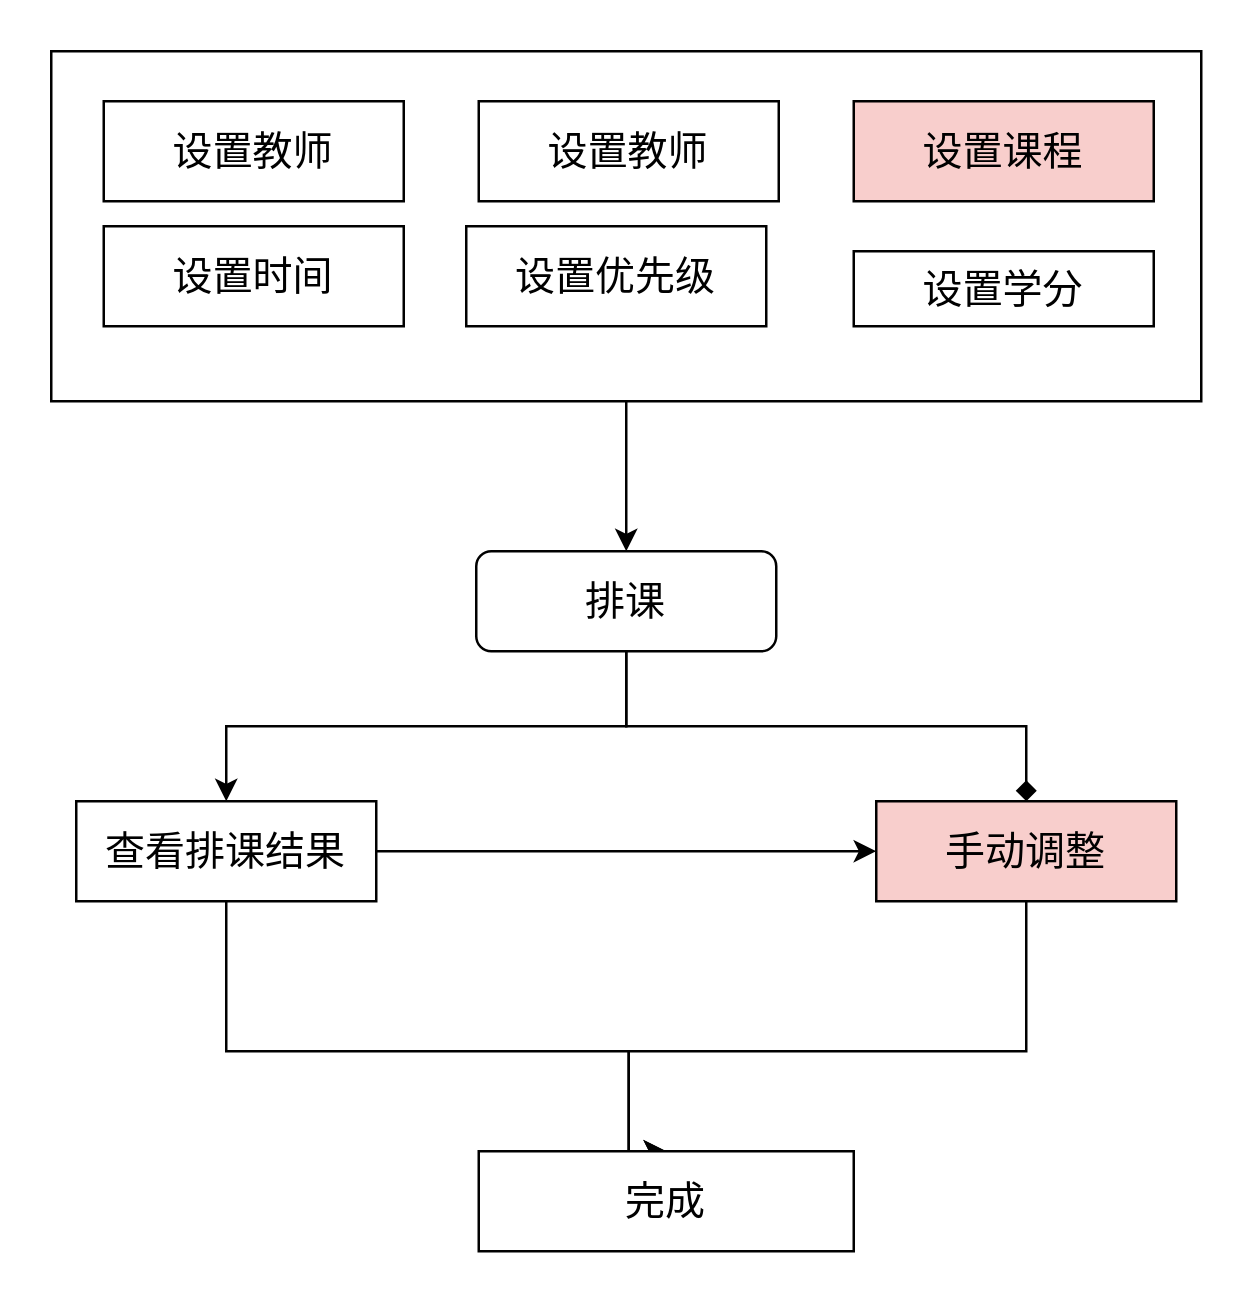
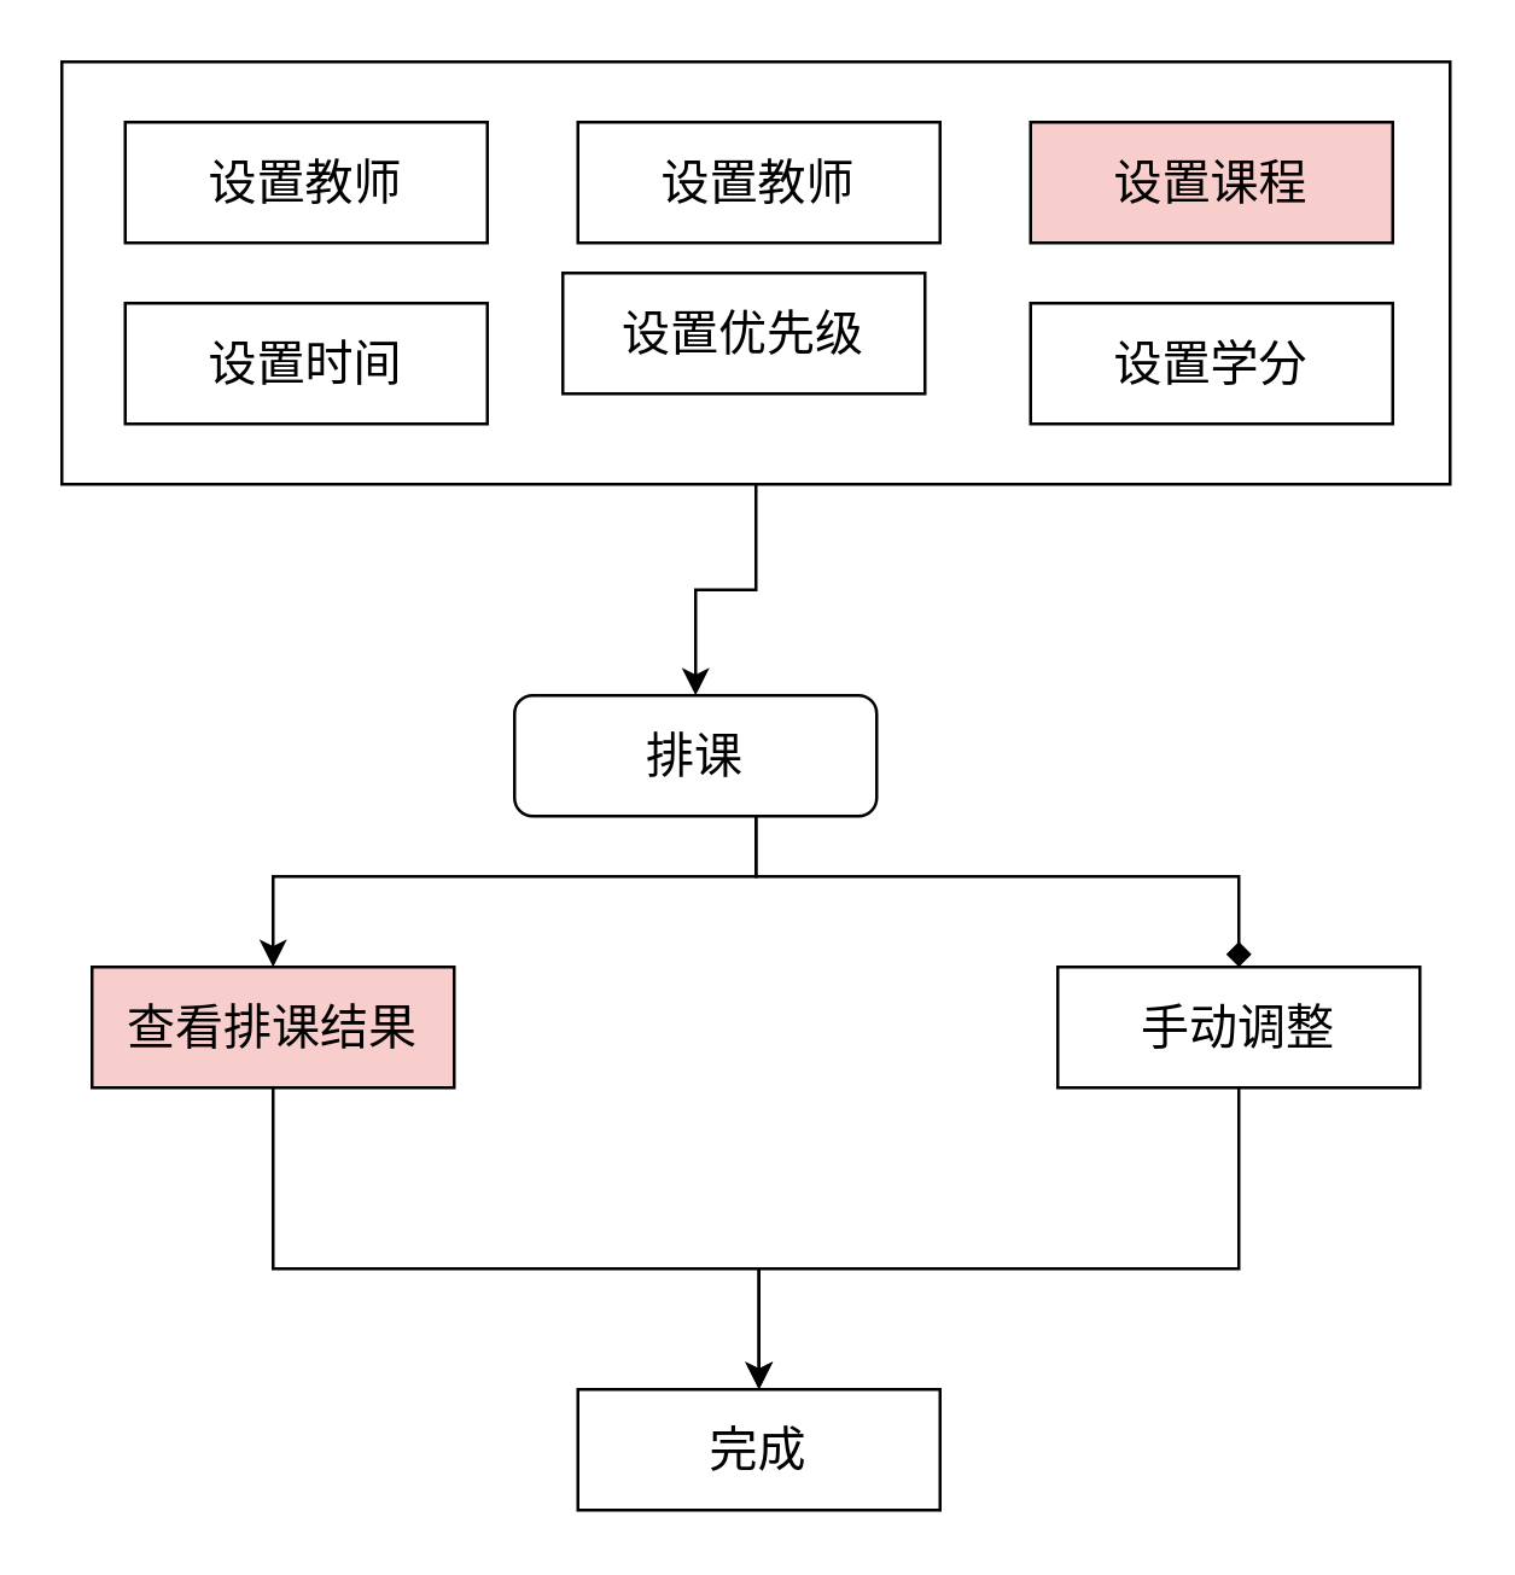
  <mxCell id="0" />
  <mxCell id="1" parent="0" />
  <mxCell id="2" style="edgeStyle=orthogonalEdgeStyle;rounded=0;orthogonalLoop=1;jettySize=auto;html=1;fontSize=16;" edge="1" parent="1" source="3" target="12"><mxGeometry relative="1" as="geometry" /></mxCell>
  <mxCell id="3" value="" style="rounded=0;whiteSpace=wrap;html=1;fontSize=16;" vertex="1" parent="1"><mxGeometry x="20" y="20" width="460" height="140" as="geometry" /></mxCell>
  <mxCell id="4" value="设置教师" style="rounded=0;whiteSpace=wrap;html=1;fontSize=16;" vertex="1" parent="1"><mxGeometry x="41" y="40" width="120" height="40" as="geometry" /></mxCell>
- <mxCell id="5" value="设置时间" style="rounded=0;whiteSpace=wrap;html=1;fontSize=16;" vertex="1" parent="1"><mxGeometry x="41" y="90" width="120" height="40" as="geometry" /></mxCell>
+ <mxCell id="5" value="设置时间" style="rounded=0;whiteSpace=wrap;html=1;fontSize=16;" vertex="1" parent="1"><mxGeometry x="41" y="100" width="120" height="40" as="geometry" /></mxCell>
  <mxCell id="6" value="设置课程" style="rounded=0;whiteSpace=wrap;html=1;fontSize=16;fillColor=#f8cecc;" vertex="1" parent="1"><mxGeometry x="341" y="40" width="120" height="40" as="geometry" /></mxCell>
  <mxCell id="7" value="设置优先级" style="rounded=0;whiteSpace=wrap;html=1;fontSize=16;" vertex="1" parent="1"><mxGeometry x="186" y="90" width="120" height="40" as="geometry" /></mxCell>
  <mxCell id="8" value="设置教师" style="rounded=0;whiteSpace=wrap;html=1;fontSize=16;" vertex="1" parent="1"><mxGeometry x="191" y="40" width="120" height="40" as="geometry" /></mxCell>
- <mxCell id="9" value="设置学分" style="rounded=0;whiteSpace=wrap;html=1;fontSize=16;" vertex="1" parent="1"><mxGeometry x="341" y="100" width="120" height="30" as="geometry" /></mxCell>
+ <mxCell id="9" value="设置学分" style="rounded=0;whiteSpace=wrap;html=1;fontSize=16;" vertex="1" parent="1"><mxGeometry x="341" y="100" width="120" height="40" as="geometry" /></mxCell>
  <mxCell id="10" style="edgeStyle=orthogonalEdgeStyle;rounded=0;orthogonalLoop=1;jettySize=auto;html=1;fontSize=16;" edge="1" parent="1" source="12" target="15"><mxGeometry relative="1" as="geometry"><Array as="points"><mxPoint x="250" y="290" /><mxPoint x="90" y="290" /></Array></mxGeometry></mxCell>
  <mxCell id="11" style="edgeStyle=orthogonalEdgeStyle;rounded=0;orthogonalLoop=1;jettySize=auto;html=1;entryX=0.5;entryY=0;entryDx=0;entryDy=0;fontSize=16;endArrow=diamond;" edge="1" parent="1" source="12" target="17"><mxGeometry relative="1" as="geometry"><Array as="points"><mxPoint x="250" y="290" /><mxPoint x="410" y="290" /></Array></mxGeometry></mxCell>
- <mxCell id="12" value="排课" style="rounded=1;whiteSpace=wrap;html=1;fontSize=16;" vertex="1" parent="1"><mxGeometry x="190" y="220" width="120" height="40" as="geometry" /></mxCell>
- <mxCell id="13" style="edgeStyle=orthogonalEdgeStyle;rounded=0;orthogonalLoop=1;jettySize=auto;html=1;fontSize=16;" edge="1" parent="1" source="15" target="17"><mxGeometry relative="1" as="geometry" /></mxCell>
+ <mxCell id="12" value="排课" style="rounded=1;whiteSpace=wrap;html=1;fontSize=16;" vertex="1" parent="1"><mxGeometry x="170" y="230" width="120" height="40" as="geometry" /></mxCell>
  <mxCell id="14" style="edgeStyle=orthogonalEdgeStyle;rounded=0;orthogonalLoop=1;jettySize=auto;html=1;entryX=0.5;entryY=0;entryDx=0;entryDy=0;fontSize=16;" edge="1" parent="1" source="15" target="18"><mxGeometry relative="1" as="geometry"><Array as="points"><mxPoint x="90" y="420" /><mxPoint x="251" y="420" /></Array></mxGeometry></mxCell>
- <mxCell id="15" value="查看排课结果" style="rounded=0;whiteSpace=wrap;html=1;fontSize=16;" vertex="1" parent="1"><mxGeometry x="30" y="320" width="120" height="40" as="geometry" /></mxCell>
+ <mxCell id="15" value="查看排课结果" style="rounded=0;whiteSpace=wrap;html=1;fontSize=16;fillColor=#f8cecc;" vertex="1" parent="1"><mxGeometry x="30" y="320" width="120" height="40" as="geometry" /></mxCell>
  <mxCell id="16" style="edgeStyle=orthogonalEdgeStyle;rounded=0;orthogonalLoop=1;jettySize=auto;html=1;entryX=0.5;entryY=0;entryDx=0;entryDy=0;fontSize=16;" edge="1" parent="1" source="17" target="18"><mxGeometry relative="1" as="geometry"><Array as="points"><mxPoint x="410" y="420" /><mxPoint x="251" y="420" /></Array></mxGeometry></mxCell>
- <mxCell id="17" value="手动调整" style="rounded=0;whiteSpace=wrap;html=1;fontSize=16;fillColor=#f8cecc;" vertex="1" parent="1"><mxGeometry x="350" y="320" width="120" height="40" as="geometry" /></mxCell>
- <mxCell id="18" value="完成" style="rounded=0;whiteSpace=wrap;html=1;fontSize=16;" vertex="1" parent="1"><mxGeometry x="191" y="460" width="150" height="40" as="geometry" /></mxCell>
+ <mxCell id="17" value="手动调整" style="rounded=0;whiteSpace=wrap;html=1;fontSize=16;" vertex="1" parent="1"><mxGeometry x="350" y="320" width="120" height="40" as="geometry" /></mxCell>
+ <mxCell id="18" value="完成" style="rounded=0;whiteSpace=wrap;html=1;fontSize=16;" vertex="1" parent="1"><mxGeometry x="191" y="460" width="120" height="40" as="geometry" /></mxCell>
